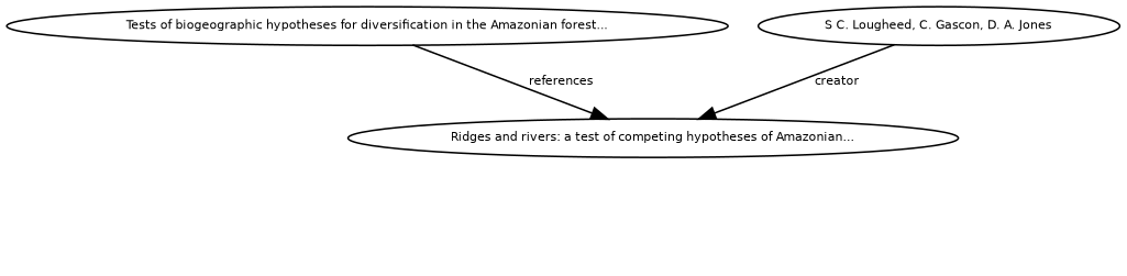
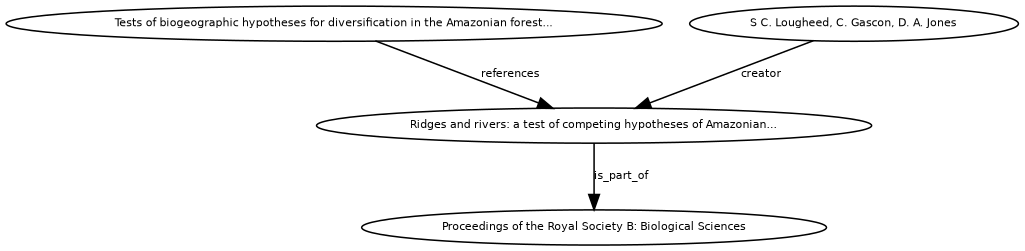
  digraph {
    node [fontname=Helvetica fontsize=7]
    edge [fontname=Helvetica fontsize=7]
    n1 [height=0.27433100247 label="Ridges and rivers: a test of competing hypotheses of Amazonian..." width=0.27433100247]
+   n2 [height=0.27433100247 label="Proceedings of the Royal Society B: Biological Sciences" width=0.27433100247]
    n3 [height=0.27433100247 label="Tests of biogeographic hypotheses for diversification in the Amazonian forest..." width=0.27433100247]
    n4 [height=0.27433100247 label="S C. Lougheed, C. Gascon, D. A. Jones" width=0.27433100247]
+   n1 -> n2 [label=is_part_of]
    n3 -> n1 [label=references]
    n4 -> n1 [label=creator]
  }
